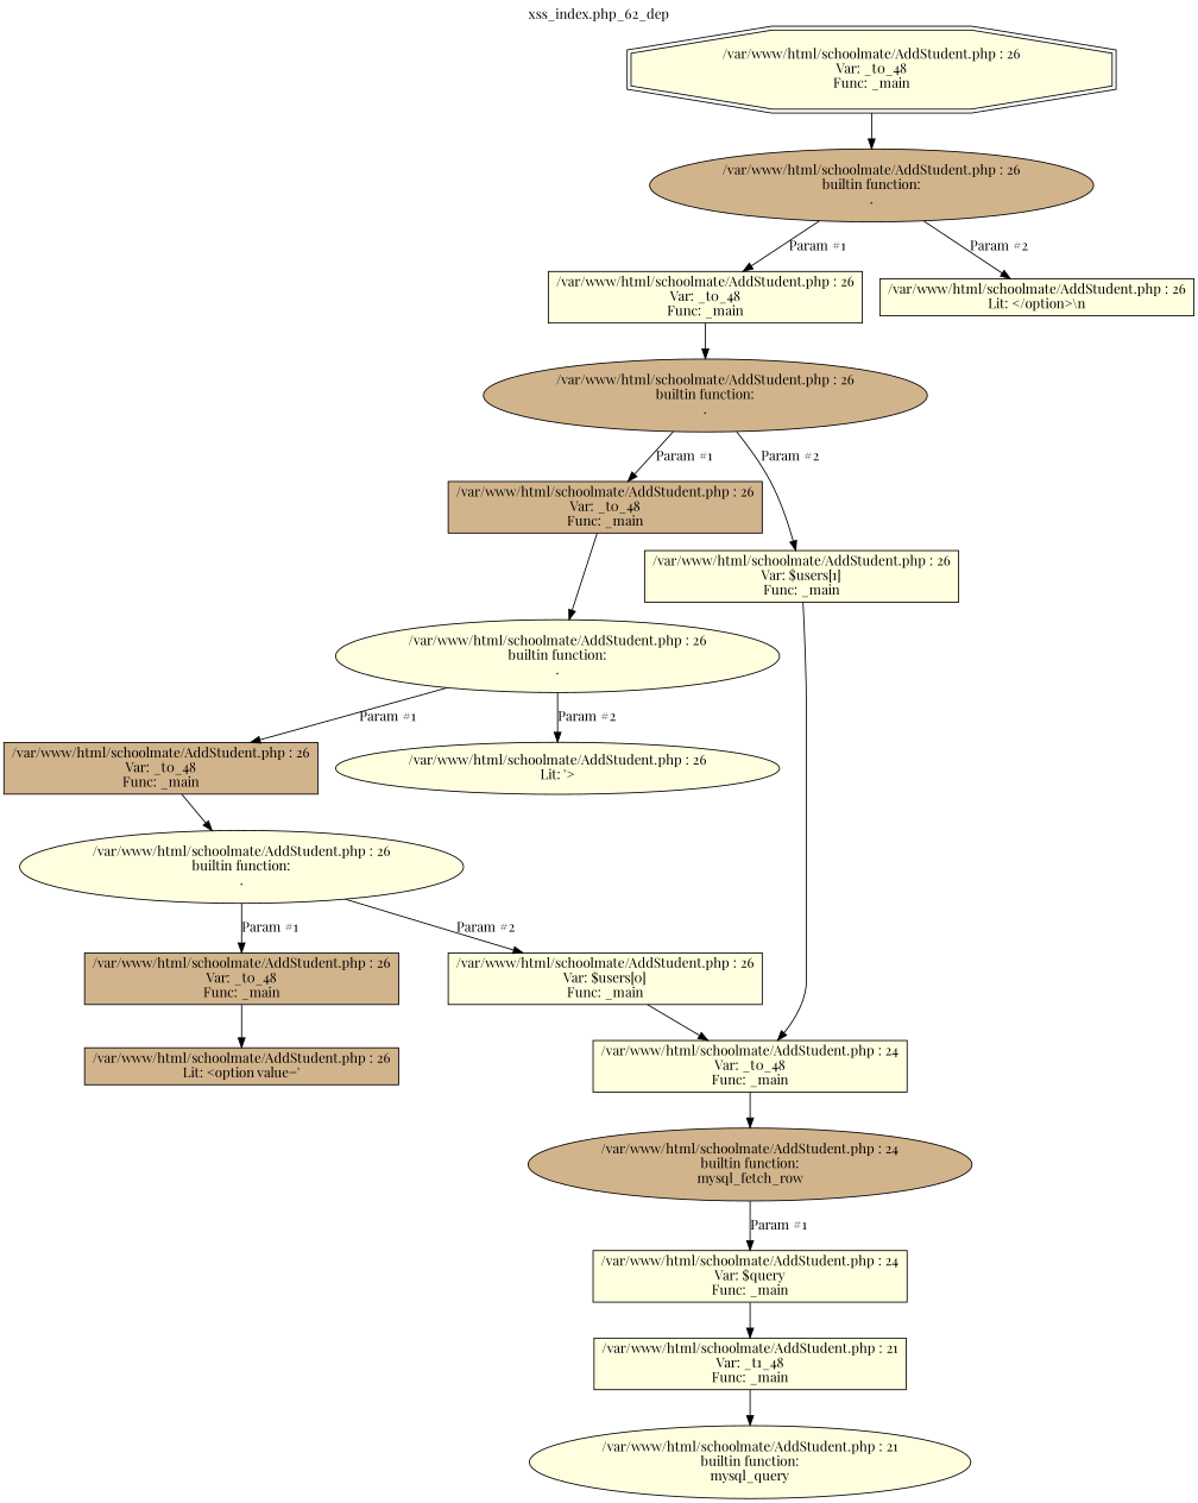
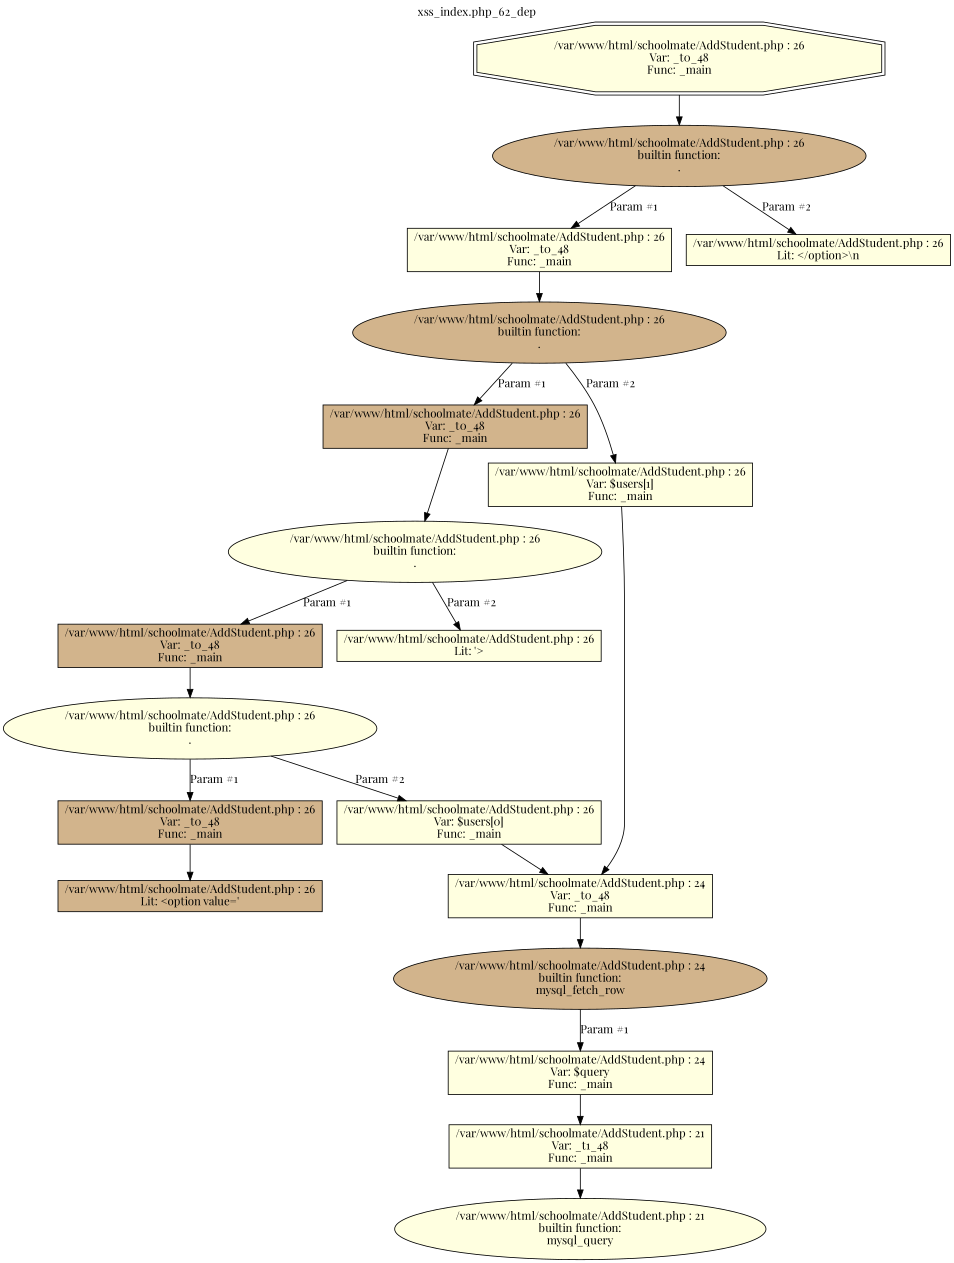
  digraph {
    label="xss_index.php_62_dep"
    labelloc=t
    fontname="Playfair Display"
    node [shape=box style=filled fillcolor=lightyellow fontname="Playfair Display"]
    edge [fontname="Playfair Display"]
    n1 [label="/var/www/html/schoolmate/AddStudent.php : 26\nVar: _t0_48\nFunc: _main\n" shape=doubleoctagon]
    n2 [label="/var/www/html/schoolmate/AddStudent.php : 26\nbuiltin function:\n.\n" shape=ellipse fillcolor=tan]
    n3 [label="/var/www/html/schoolmate/AddStudent.php : 26\nVar: _t0_48\nFunc: _main\n"]
    n4 [label="/var/www/html/schoolmate/AddStudent.php : 26\nLit: </option>\\n\n"]
    n5 [label="/var/www/html/schoolmate/AddStudent.php : 26\nbuiltin function:\n.\n" shape=ellipse fillcolor=tan]
    n6 [label="/var/www/html/schoolmate/AddStudent.php : 26\nVar: _t0_48\nFunc: _main\n" fillcolor=tan]
    n7 [label="/var/www/html/schoolmate/AddStudent.php : 26\nVar: $users[1]\nFunc: _main\n"]
    n8 [label="/var/www/html/schoolmate/AddStudent.php : 26\nbuiltin function:\n.\n" shape=ellipse]
    n9 [label="/var/www/html/schoolmate/AddStudent.php : 26\nVar: _t0_48\nFunc: _main\n" fillcolor=tan]
-   n10 [label="/var/www/html/schoolmate/AddStudent.php : 26\nLit: '>\n" shape=ellipse]
+   n10 [label="/var/www/html/schoolmate/AddStudent.php : 26\nLit: '>\n"]
    n11 [label="/var/www/html/schoolmate/AddStudent.php : 26\nbuiltin function:\n.\n" shape=ellipse]
    n12 [label="/var/www/html/schoolmate/AddStudent.php : 26\nVar: _t0_48\nFunc: _main\n" fillcolor=tan]
    n13 [label="/var/www/html/schoolmate/AddStudent.php : 26\nVar: $users[0]\nFunc: _main\n"]
    n14 [label="/var/www/html/schoolmate/AddStudent.php : 26\nLit: <option value='\n" fillcolor=tan]
    n15 [label="/var/www/html/schoolmate/AddStudent.php : 24\nVar: _t0_48\nFunc: _main\n"]
    n16 [label="/var/www/html/schoolmate/AddStudent.php : 24\nbuiltin function:\nmysql_fetch_row\n" shape=ellipse fillcolor=tan]
    n17 [label="/var/www/html/schoolmate/AddStudent.php : 24\nVar: $query\nFunc: _main\n"]
    n18 [label="/var/www/html/schoolmate/AddStudent.php : 21\nVar: _t1_48\nFunc: _main\n"]
    n19 [label="/var/www/html/schoolmate/AddStudent.php : 21\nbuiltin function:\nmysql_query\n" shape=ellipse]
    n1 -> n2
    n2 -> n3 [label="Param #1"]
    n2 -> n4 [label="Param #2"]
    n3 -> n5
    n5 -> n6 [label="Param #1"]
    n5 -> n7 [label="Param #2"]
    n6 -> n8
    n7 -> n15
    n8 -> n9 [label="Param #1"]
    n8 -> n10 [label="Param #2"]
    n9 -> n11
    n11 -> n12 [label="Param #1"]
    n11 -> n13 [label="Param #2"]
    n12 -> n14
    n13 -> n15
    n15 -> n16
    n16 -> n17 [label="Param #1"]
    n17 -> n18
    n18 -> n19
  }
